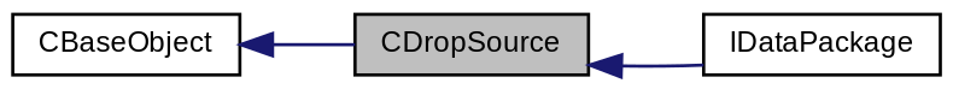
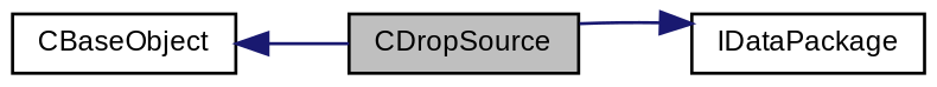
  digraph {
    rankdir=LR
    node [color=black fontname=Arial fontsize=9 shape=record]
    edge [color=midnightblue dir=back fontname=Arial fontsize=9 labelfontname=Arial labelfontsize=9 style=solid]
    n1 [fillcolor=grey75 fontcolor=black height=0.2 label=CDropSource style=filled width=0.4]
    n2 [height=0.2 label=IDataPackage width=0.4]
    n3 [height=0.2 label=CBaseObject width=0.4]
-   n1 -> n2
+   n2 -> n1
    n3 -> n1
  }
